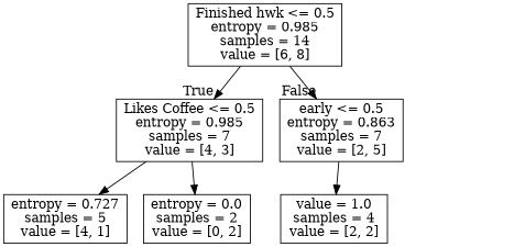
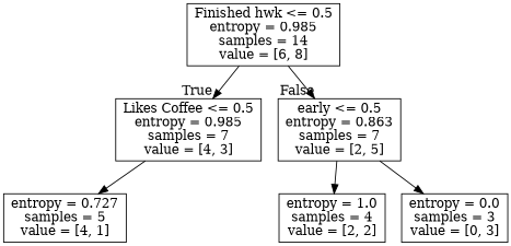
  digraph {
    node [shape=box]
    n1 [label="Finished hwk <= 0.5\nentropy = 0.985\nsamples = 14\nvalue = [6, 8]"]
    n2 [label="Likes Coffee <= 0.5\nentropy = 0.985\nsamples = 7\nvalue = [4, 3]"]
    n3 [label="early <= 0.5\nentropy = 0.863\nsamples = 7\nvalue = [2, 5]"]
    n4 [label="entropy = 0.727\nsamples = 5\nvalue = [4, 1]"]
-   n5 [label="entropy = 0.0\nsamples = 2\nvalue = [0, 2]"]
-   n6 [label="value = 1.0\nsamples = 4\nvalue = [2, 2]"]
+   n6 [label="entropy = 1.0\nsamples = 4\nvalue = [2, 2]"]
+   n7 [label="entropy = 0.0\nsamples = 3\nvalue = [0, 3]"]
    n1 -> n2 [headlabel=True labelangle=45 labeldistance=2.5]
    n1 -> n3 [headlabel=False labelangle=-45 labeldistance=2.5]
    n2 -> n4
-   n2 -> n5
    n3 -> n6
+   n3 -> n7
  }
